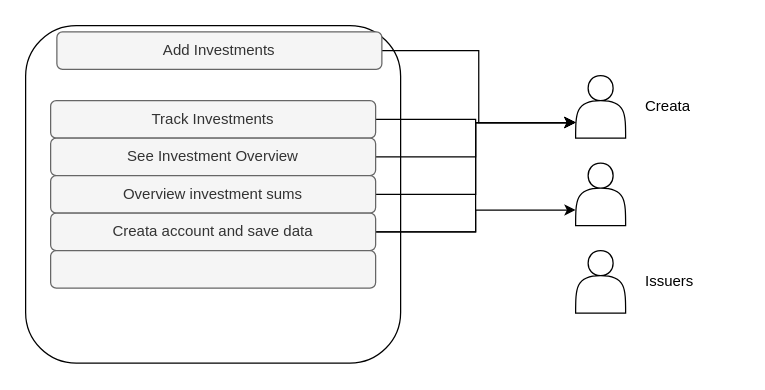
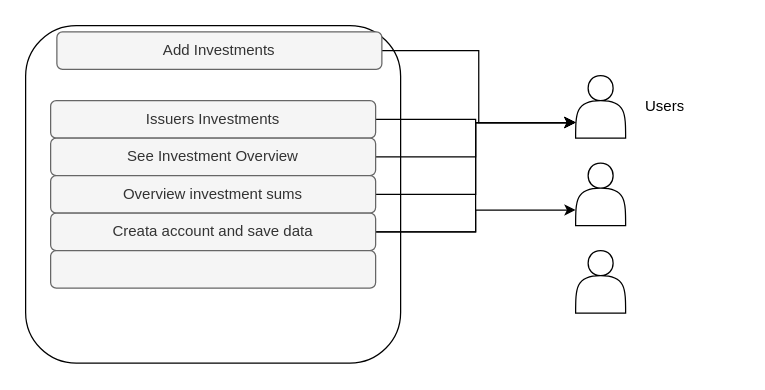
  <mxCell id="0" />
  <mxCell id="1" parent="0" />
  <mxCell id="2" value="" style="rounded=1;whiteSpace=wrap;html=1;" parent="1" vertex="1"><mxGeometry x="20" y="20" width="300" height="270" as="geometry" /></mxCell>
  <mxCell id="3" value="" style="shape=actor;whiteSpace=wrap;html=1;" parent="1" vertex="1"><mxGeometry x="460" y="60" width="40" height="50" as="geometry" /></mxCell>
  <mxCell id="4" value="" style="shape=actor;whiteSpace=wrap;html=1;" parent="1" vertex="1"><mxGeometry x="460" y="130" width="40" height="50" as="geometry" /></mxCell>
  <mxCell id="5" value="" style="shape=actor;whiteSpace=wrap;html=1;" parent="1" vertex="1"><mxGeometry x="460" y="200" width="40" height="50" as="geometry" /></mxCell>
- <mxCell id="6" value="Creata" style="text;strokeColor=none;fillColor=none;align=left;verticalAlign=middle;spacingLeft=4;spacingRight=4;overflow=hidden;points=[[0,0.5],[1,0.5]];portConstraint=eastwest;rotatable=0;whiteSpace=wrap;html=1;" parent="1" vertex="1"><mxGeometry x="510" y="70" width="80" height="30" as="geometry" /></mxCell>
- <mxCell id="7" value="Issuers" style="text;strokeColor=none;fillColor=none;align=left;verticalAlign=middle;spacingLeft=4;spacingRight=4;overflow=hidden;points=[[0,0.5],[1,0.5]];portConstraint=eastwest;rotatable=0;whiteSpace=wrap;html=1;" parent="1" vertex="1"><mxGeometry x="510" y="210" width="80" height="30" as="geometry" /></mxCell>
+ <mxCell id="6" value="Users" style="text;strokeColor=none;fillColor=none;align=left;verticalAlign=middle;spacingLeft=4;spacingRight=4;overflow=hidden;points=[[0,0.5],[1,0.5]];portConstraint=eastwest;rotatable=0;whiteSpace=wrap;html=1;" parent="1" vertex="1"><mxGeometry x="510" y="70" width="80" height="30" as="geometry" /></mxCell>
  <mxCell id="8" style="edgeStyle=orthogonalEdgeStyle;rounded=0;orthogonalLoop=1;jettySize=auto;html=1;entryX=0;entryY=0.75;entryDx=0;entryDy=0;" parent="1" source="9" target="3" edge="1"><mxGeometry relative="1" as="geometry" /></mxCell>
  <mxCell id="9" value="Add Investments" style="text;html=1;align=center;verticalAlign=middle;whiteSpace=wrap;rounded=1;fillColor=#f5f5f5;fontColor=#333333;strokeColor=#666666;" parent="1" vertex="1"><mxGeometry x="45" y="25" width="260" height="30" as="geometry" /></mxCell>
  <mxCell id="10" style="edgeStyle=orthogonalEdgeStyle;rounded=0;orthogonalLoop=1;jettySize=auto;html=1;entryX=0;entryY=0.75;entryDx=0;entryDy=0;" parent="1" source="11" target="3" edge="1"><mxGeometry relative="1" as="geometry" /></mxCell>
- <mxCell id="11" value="Track Investments" style="text;html=1;align=center;verticalAlign=middle;whiteSpace=wrap;rounded=1;fillColor=#f5f5f5;fontColor=#333333;strokeColor=#666666;" parent="1" vertex="1"><mxGeometry x="40" y="80" width="260" height="30" as="geometry" /></mxCell>
+ <mxCell id="11" value="Issuers Investments" style="text;html=1;align=center;verticalAlign=middle;whiteSpace=wrap;rounded=1;fillColor=#f5f5f5;fontColor=#333333;strokeColor=#666666;" parent="1" vertex="1"><mxGeometry x="40" y="80" width="260" height="30" as="geometry" /></mxCell>
  <mxCell id="12" style="edgeStyle=orthogonalEdgeStyle;rounded=0;orthogonalLoop=1;jettySize=auto;html=1;entryX=0;entryY=0.75;entryDx=0;entryDy=0;" parent="1" source="13" target="3" edge="1"><mxGeometry relative="1" as="geometry" /></mxCell>
  <mxCell id="13" value="See Investment Overview" style="text;html=1;align=center;verticalAlign=middle;whiteSpace=wrap;rounded=1;fillColor=#f5f5f5;fontColor=#333333;strokeColor=#666666;" parent="1" vertex="1"><mxGeometry x="40" y="110" width="260" height="30" as="geometry" /></mxCell>
  <mxCell id="14" style="edgeStyle=orthogonalEdgeStyle;rounded=0;orthogonalLoop=1;jettySize=auto;html=1;entryX=0;entryY=0.75;entryDx=0;entryDy=0;" parent="1" source="15" target="3" edge="1"><mxGeometry relative="1" as="geometry" /></mxCell>
  <mxCell id="15" value="Overview investment sums" style="text;html=1;align=center;verticalAlign=middle;whiteSpace=wrap;rounded=1;fillColor=#f5f5f5;fontColor=#333333;strokeColor=#666666;" parent="1" vertex="1"><mxGeometry x="40" y="140" width="260" height="30" as="geometry" /></mxCell>
  <mxCell id="16" style="edgeStyle=orthogonalEdgeStyle;rounded=0;orthogonalLoop=1;jettySize=auto;html=1;entryX=0;entryY=0.75;entryDx=0;entryDy=0;" parent="1" source="18" target="3" edge="1"><mxGeometry relative="1" as="geometry" /></mxCell>
  <mxCell id="17" style="edgeStyle=orthogonalEdgeStyle;rounded=0;orthogonalLoop=1;jettySize=auto;html=1;entryX=0;entryY=0.75;entryDx=0;entryDy=0;" parent="1" source="18" target="4" edge="1"><mxGeometry relative="1" as="geometry" /></mxCell>
  <mxCell id="18" value="Creata account and save data" style="text;html=1;align=center;verticalAlign=middle;whiteSpace=wrap;rounded=1;fillColor=#f5f5f5;fontColor=#333333;strokeColor=#666666;" parent="1" vertex="1"><mxGeometry x="40" y="170" width="260" height="30" as="geometry" /></mxCell>
  <mxCell id="19" value="&amp;nbsp;&amp;nbsp;" style="text;html=1;align=center;verticalAlign=middle;whiteSpace=wrap;rounded=1;fillColor=#f5f5f5;fontColor=#333333;strokeColor=#666666;" parent="1" vertex="1"><mxGeometry x="40" y="200" width="260" height="30" as="geometry" /></mxCell>
